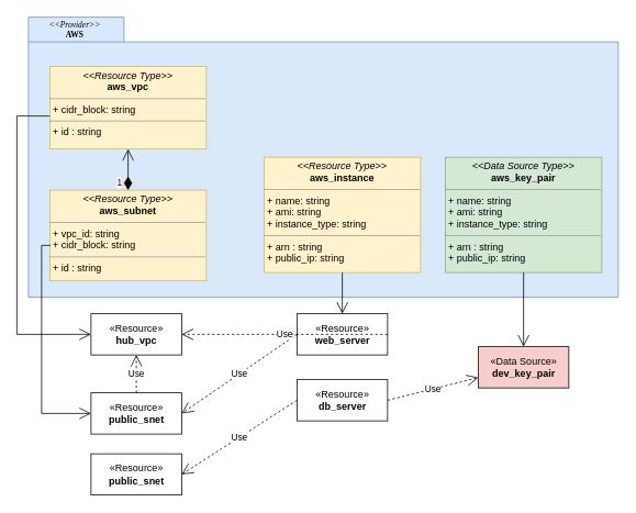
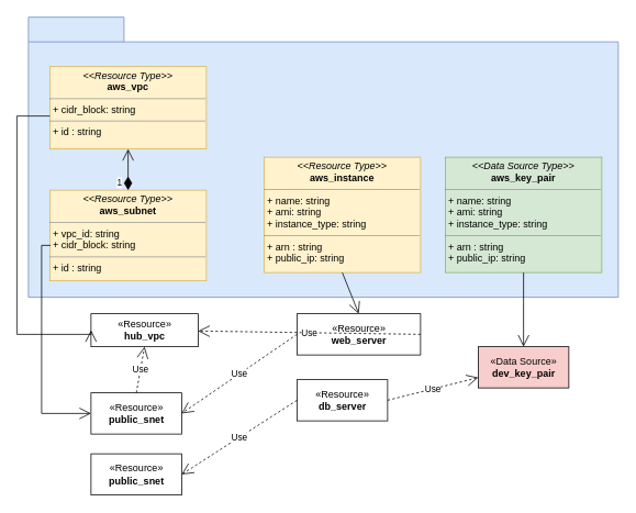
  <mxCell id="0" />
  <mxCell id="1" parent="0" />
  <mxCell id="2" value="" style="shape=folder;fontStyle=1;spacingTop=10;tabWidth=116;tabHeight=30;tabPosition=left;html=1;rounded=0;shadow=0;comic=0;labelBackgroundColor=#eba50f;strokeWidth=1;fillColor=#dae8fc;fontFamily=Verdana;fontSize=10;align=center;strokeColor=#6c8ebf;" parent="1" vertex="1"><mxGeometry x="34" width="716" height="340" as="geometry" y="20" /></mxCell>
- <mxCell id="3" value="&lt;i&gt;&amp;lt;&amp;lt;Provider&amp;gt;&amp;gt;&lt;/i&gt;&lt;br&gt;&lt;b&gt;AWS&lt;/b&gt;" style="text;html=1;align=center;verticalAlign=top;spacingTop=-4;fontSize=10;fontFamily=Verdana" parent="1" vertex="1"><mxGeometry x="40" y="21" width="100" height="20" as="geometry" /></mxCell>
  <mxCell id="4" value="&lt;p style=&quot;margin:0px;margin-top:4px;text-align:center;&quot;&gt;&lt;i&gt;&amp;lt;&amp;lt;Resource Type&amp;gt;&amp;gt;&lt;/i&gt;&lt;br&gt;&lt;b&gt;aws_instance&lt;/b&gt;&lt;/p&gt;&lt;hr size=&quot;1&quot;&gt;&lt;p style=&quot;margin:0px;margin-left:4px;&quot;&gt;+ name: string&lt;br&gt;+ ami: string&lt;/p&gt;&lt;p style=&quot;margin:0px;margin-left:4px;&quot;&gt;+ instance_type: string&amp;nbsp;&lt;/p&gt;&lt;hr size=&quot;1&quot;&gt;&lt;p style=&quot;margin:0px;margin-left:4px;&quot;&gt;+ arn : string&lt;br&gt;+ public_ip: string&lt;/p&gt;" style="verticalAlign=top;align=left;overflow=fill;fontSize=12;fontFamily=Helvetica;html=1;fillColor=#fff2cc;strokeColor=#d6b656;" vertex="1" parent="1"><mxGeometry x="320" y="190" width="190" height="140" as="geometry" /></mxCell>
  <mxCell id="5" value="&lt;p style=&quot;margin:0px;margin-top:4px;text-align:center;&quot;&gt;&lt;i&gt;&amp;lt;&amp;lt;Resource Type&amp;gt;&amp;gt;&lt;/i&gt;&lt;br&gt;&lt;b&gt;aws_vpc&lt;/b&gt;&lt;/p&gt;&lt;hr size=&quot;1&quot;&gt;&lt;p style=&quot;margin:0px;margin-left:4px;&quot;&gt;+ cidr_block: string&lt;br&gt;&lt;/p&gt;&lt;hr size=&quot;1&quot;&gt;&lt;p style=&quot;margin:0px;margin-left:4px;&quot;&gt;+ id : string&lt;br&gt;&lt;/p&gt;" style="verticalAlign=top;align=left;overflow=fill;fontSize=12;fontFamily=Helvetica;html=1;fillColor=#fff2cc;strokeColor=#d6b656;" vertex="1" parent="1"><mxGeometry x="60" y="80" width="190" height="100" as="geometry" /></mxCell>
- <mxCell id="6" value="«Resource»&lt;br&gt;&lt;b&gt;web_server&lt;/b&gt;" style="html=1;" vertex="1" parent="1"><mxGeometry x="360" y="380" width="110" height="50" as="geometry" /></mxCell>
+ <mxCell id="6" value="«Resource»&lt;br&gt;&lt;b&gt;web_server&lt;/b&gt;" style="html=1;" vertex="1" parent="1"><mxGeometry x="360" y="380" width="150" height="50" as="geometry" /></mxCell>
  <mxCell id="7" value="" style="endArrow=open;endFill=1;endSize=12;html=1;rounded=0;entryX=0.5;entryY=0;entryDx=0;entryDy=0;exitX=0.5;exitY=1;exitDx=0;exitDy=0;" edge="1" parent="1" source="4" target="6"><mxGeometry width="160" relative="1" as="geometry"><mxPoint x="160" y="520" as="sourcePoint" /><mxPoint x="320" y="520" as="targetPoint" /></mxGeometry></mxCell>
  <mxCell id="8" value="&lt;p style=&quot;margin:0px;margin-top:4px;text-align:center;&quot;&gt;&lt;i&gt;&amp;lt;&amp;lt;Resource Type&amp;gt;&amp;gt;&lt;/i&gt;&lt;br&gt;&lt;b&gt;aws_subnet&lt;/b&gt;&lt;/p&gt;&lt;hr size=&quot;1&quot;&gt;&lt;p style=&quot;margin:0px;margin-left:4px;&quot;&gt;+ vpc_id: string&lt;br&gt;&lt;/p&gt;&lt;p style=&quot;margin:0px;margin-left:4px;&quot;&gt;+ cidr_block: string&lt;/p&gt;&lt;hr size=&quot;1&quot;&gt;&lt;p style=&quot;margin:0px;margin-left:4px;&quot;&gt;+ id : string&lt;br&gt;&lt;/p&gt;" style="verticalAlign=top;align=left;overflow=fill;fontSize=12;fontFamily=Helvetica;html=1;fillColor=#fff2cc;strokeColor=#d6b656;" vertex="1" parent="1"><mxGeometry x="60" y="230" width="190" height="110" as="geometry" /></mxCell>
- <mxCell id="9" value="«Resource»&lt;br&gt;&lt;b&gt;hub_vpc&lt;/b&gt;" style="html=1;" vertex="1" parent="1"><mxGeometry x="110" y="380" width="110" height="50" as="geometry" /></mxCell>
+ <mxCell id="9" value="«Resource»&lt;br&gt;&lt;b&gt;hub_vpc&lt;/b&gt;" style="html=1;" vertex="1" parent="1"><mxGeometry x="110" y="380" width="130" height="40" as="geometry" /></mxCell>
  <mxCell id="10" value="1" style="endArrow=open;html=1;endSize=12;startArrow=diamondThin;startSize=14;startFill=1;edgeStyle=orthogonalEdgeStyle;align=left;verticalAlign=bottom;rounded=0;" edge="1" parent="1" source="8" target="5"><mxGeometry x="-1" y="15" relative="1" as="geometry"><mxPoint x="-30" y="220" as="sourcePoint" /><mxPoint x="130" y="220" as="targetPoint" /><mxPoint as="offset" /></mxGeometry></mxCell>
  <mxCell id="11" value="«Resource»&lt;br&gt;&lt;b&gt;public_snet&lt;/b&gt;" style="html=1;" vertex="1" parent="1"><mxGeometry x="110" y="476" width="110" height="50" as="geometry" /></mxCell>
  <mxCell id="12" value="Use" style="endArrow=open;endSize=12;dashed=1;html=1;rounded=0;exitX=0.5;exitY=0;exitDx=0;exitDy=0;entryX=0.5;entryY=1;entryDx=0;entryDy=0;" edge="1" parent="1" source="11" target="9"><mxGeometry width="160" relative="1" as="geometry"><mxPoint x="160" y="480" as="sourcePoint" /><mxPoint x="320" y="480" as="targetPoint" /></mxGeometry></mxCell>
  <mxCell id="13" value="" style="endArrow=open;endFill=1;endSize=12;html=1;rounded=0;entryX=0;entryY=0.5;entryDx=0;entryDy=0;exitX=0;exitY=0.6;exitDx=0;exitDy=0;exitPerimeter=0;edgeStyle=orthogonalEdgeStyle;" edge="1" parent="1" source="5" target="9"><mxGeometry width="160" relative="1" as="geometry"><mxPoint x="-30" y="150" as="sourcePoint" /><mxPoint x="-50" y="405" as="targetPoint" /><Array as="points"><mxPoint x="20" y="140" /><mxPoint x="20" y="405" /></Array></mxGeometry></mxCell>
  <mxCell id="14" value="" style="endArrow=open;endFill=1;endSize=12;html=1;rounded=0;entryX=0;entryY=0.5;entryDx=0;entryDy=0;exitX=0.005;exitY=0.609;exitDx=0;exitDy=0;exitPerimeter=0;edgeStyle=orthogonalEdgeStyle;" edge="1" parent="1" source="8" target="11"><mxGeometry width="160" relative="1" as="geometry"><mxPoint x="50" y="300" as="sourcePoint" /><mxPoint x="100" y="565" as="targetPoint" /><Array as="points"><mxPoint x="50" y="297" /><mxPoint x="50" y="501" /></Array></mxGeometry></mxCell>
  <mxCell id="15" value="Use" style="endArrow=open;endSize=12;dashed=1;html=1;rounded=0;exitX=0;exitY=0.5;exitDx=0;exitDy=0;entryX=1;entryY=0.5;entryDx=0;entryDy=0;" edge="1" parent="1" source="6" target="11"><mxGeometry width="160" relative="1" as="geometry"><mxPoint x="175" y="500" as="sourcePoint" /><mxPoint x="175" y="440" as="targetPoint" /></mxGeometry></mxCell>
  <mxCell id="16" value="&lt;p style=&quot;margin:0px;margin-top:4px;text-align:center;&quot;&gt;&lt;i&gt;&amp;lt;&amp;lt;Data Source Type&amp;gt;&amp;gt;&lt;/i&gt;&lt;br&gt;&lt;b&gt;aws_key_pair&lt;/b&gt;&lt;/p&gt;&lt;hr size=&quot;1&quot;&gt;&lt;p style=&quot;margin:0px;margin-left:4px;&quot;&gt;+ name: string&lt;br&gt;+ ami: string&lt;/p&gt;&lt;p style=&quot;margin:0px;margin-left:4px;&quot;&gt;+ instance_type: string&amp;nbsp;&lt;/p&gt;&lt;hr size=&quot;1&quot;&gt;&lt;p style=&quot;margin:0px;margin-left:4px;&quot;&gt;+ arn : string&lt;br&gt;+ public_ip: string&lt;/p&gt;" style="verticalAlign=top;align=left;overflow=fill;fontSize=12;fontFamily=Helvetica;html=1;fillColor=#d5e8d4;strokeColor=#82b366;" vertex="1" parent="1"><mxGeometry x="540" y="190" width="190" height="140" as="geometry" /></mxCell>
  <mxCell id="17" value="«Resource»&lt;br&gt;&lt;b&gt;db_server&lt;/b&gt;" style="html=1;" vertex="1" parent="1"><mxGeometry x="360" y="460" width="110" height="50" as="geometry" /></mxCell>
  <mxCell id="18" value="«Resource»&lt;br&gt;&lt;b&gt;public_snet&lt;/b&gt;" style="html=1;" vertex="1" parent="1"><mxGeometry x="110" y="550" width="110" height="50" as="geometry" /></mxCell>
  <mxCell id="19" value="Use" style="endArrow=open;endSize=12;dashed=1;html=1;rounded=0;exitX=0;exitY=0.5;exitDx=0;exitDy=0;entryX=1;entryY=0.5;entryDx=0;entryDy=0;" edge="1" parent="1" source="17" target="18"><mxGeometry width="160" relative="1" as="geometry"><mxPoint x="370" y="415" as="sourcePoint" /><mxPoint x="230" y="511" as="targetPoint" /></mxGeometry></mxCell>
  <mxCell id="20" value="«Data Source»&lt;br&gt;&lt;b&gt;dev_key_pair&lt;/b&gt;" style="html=1;fillColor=#f8cecc;" vertex="1" parent="1"><mxGeometry x="580" y="420" width="110" height="50" as="geometry" /></mxCell>
  <mxCell id="21" value="Use" style="endArrow=open;endSize=12;dashed=1;html=1;rounded=0;exitX=1;exitY=0.5;exitDx=0;exitDy=0;" edge="1" parent="1" source="6" target="9"><mxGeometry width="160" relative="1" as="geometry"><mxPoint x="370" y="415" as="sourcePoint" /><mxPoint x="230" y="511" as="targetPoint" /></mxGeometry></mxCell>
  <mxCell id="22" value="Use" style="endArrow=open;endSize=12;dashed=1;html=1;rounded=0;exitX=1;exitY=0.5;exitDx=0;exitDy=0;entryX=0;entryY=0.75;entryDx=0;entryDy=0;" edge="1" parent="1" source="17" target="20"><mxGeometry width="160" relative="1" as="geometry"><mxPoint x="480" y="415" as="sourcePoint" /><mxPoint x="540" y="435" as="targetPoint" /></mxGeometry></mxCell>
  <mxCell id="23" value="" style="endArrow=open;endFill=1;endSize=12;html=1;rounded=0;edgeStyle=orthogonalEdgeStyle;" edge="1" parent="1" source="16" target="20"><mxGeometry width="160" relative="1" as="geometry"><mxPoint x="425" y="340" as="sourcePoint" /><mxPoint x="425" y="390" as="targetPoint" /></mxGeometry></mxCell>
